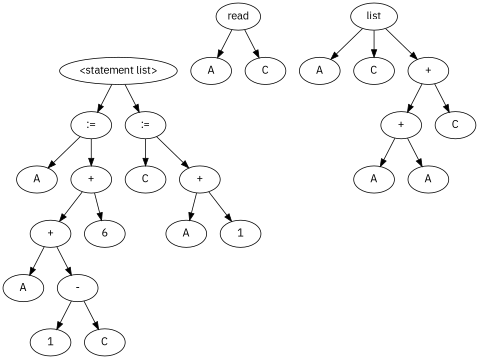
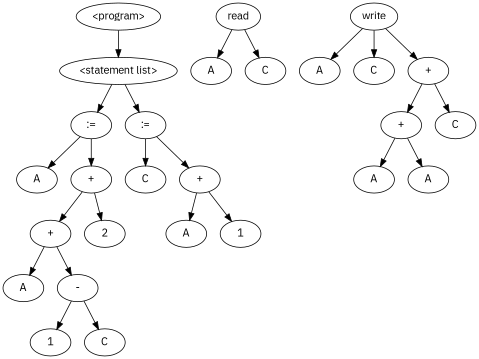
  digraph {
    fontname="IBM Plex Sans"
    node [fontname="IBM Plex Sans"]
    edge [fontname="IBM Plex Sans"]
+   n1 [label="<program>"]
    n2 [label="<statement list>"]
    n3 [label=":="]
    n4 [label=":="]
    n5 [label=read]
    n6 [label=A]
    n7 [label=C]
    n8 [label=A]
    n9 [label="+"]
    n10 [label=C]
    n11 [label="+"]
-   n12 [label=list]
+   n12 [label=write]
    n13 [label=A]
    n14 [label=C]
    n15 [label="+"]
    n16 [label="+"]
-   n17 [label=6]
+   n17 [label=2]
    n18 [label=A]
    n19 [label="-"]
    n20 [label=1]
    n21 [label=C]
    n22 [label=A]
    n23 [label=1]
    n24 [label="+"]
    n25 [label=C]
    n26 [label=A]
    n27 [label=A]
+   n1 -> n2
    n2 -> n3
    n2 -> n4
    n3 -> n8
    n3 -> n9
    n4 -> n10
    n4 -> n11
    n5 -> n6
    n5 -> n7
    n9 -> n16
    n9 -> n17
    n11 -> n22
    n11 -> n23
    n12 -> n13
    n12 -> n14
    n12 -> n15
    n15 -> n24
    n15 -> n25
    n16 -> n18
    n16 -> n19
    n19 -> n20
    n19 -> n21
    n24 -> n26
    n24 -> n27
  }
